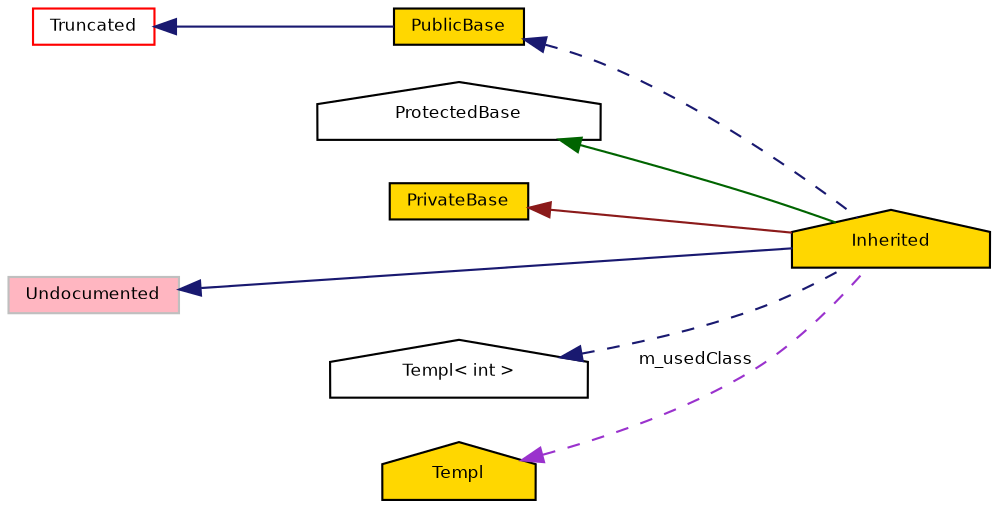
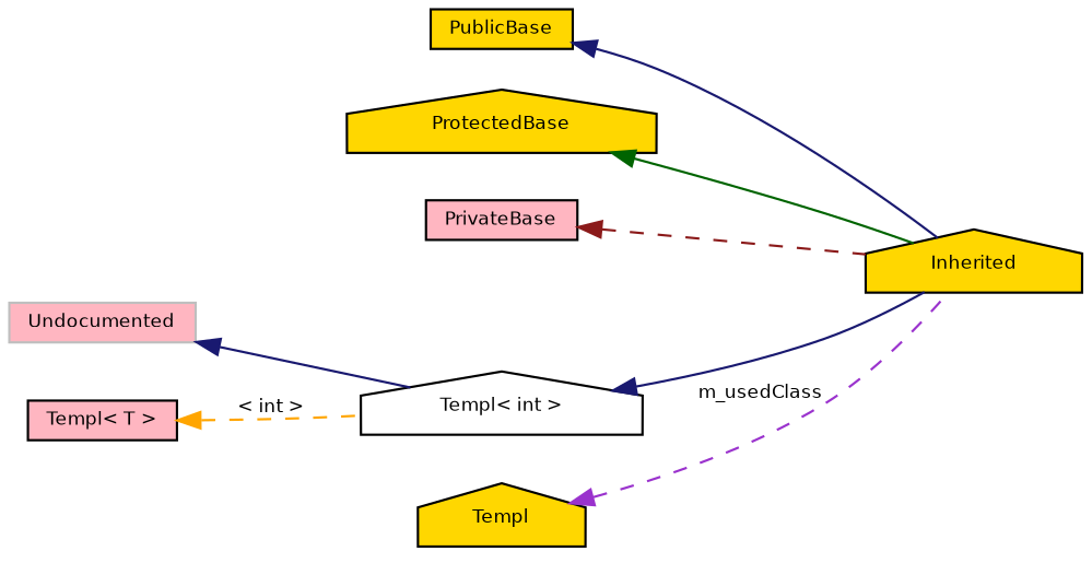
  digraph {
    rankdir=LR
    node [fillcolor=gold fontname=Helvetica fontsize=8 shape=box style=filled color=black]
    edge [color=midnightblue dir=back fontname=Helvetica fontsize=8 labelfontname=Helvetica labelfontsize=8 style=solid]
    n1 [fontcolor=black height=0.2 label=Inherited shape=house width=0.4 color=""]
    n2 [height=0.2 label=PublicBase width=0.4]
-   n3 [color=red fillcolor=white height=0.2 label=Truncated width=0.4]
-   n4 [fillcolor=white height=0.2 label=ProtectedBase shape=house width=0.4]
-   n5 [height=0.2 label=PrivateBase width=0.4]
+   n4 [height=0.2 label=ProtectedBase shape=house width=0.4]
+   n5 [fillcolor=lightpink height=0.2 label=PrivateBase width=0.4]
    n6 [color=grey75 fillcolor=lightpink height=0.2 label=Undocumented width=0.4]
    n7 [fillcolor=white height=0.2 label="Templ< int >" shape=house width=0.4]
+   n8 [fillcolor=lightpink height=0.2 label="Templ< T >" width=0.4]
    n9 [height=0.2 label=Templ shape=house width=0.4]
-   n2 -> n1 [style=dashed]
-   n3 -> n2
+   n2 -> n1
    n4 -> n1 [color=darkgreen]
-   n5 -> n1 [color=firebrick4]
-   n6 -> n1
-   n7 -> n1 [style=dashed]
+   n5 -> n1 [color=firebrick4 style=dashed]
+   n6 -> n7
+   n7 -> n1
+   n8 -> n7 [color=orange label="< int >" style=dashed]
    n9 -> n1 [color=darkorchid3 label=m_usedClass style=dashed]
  }
